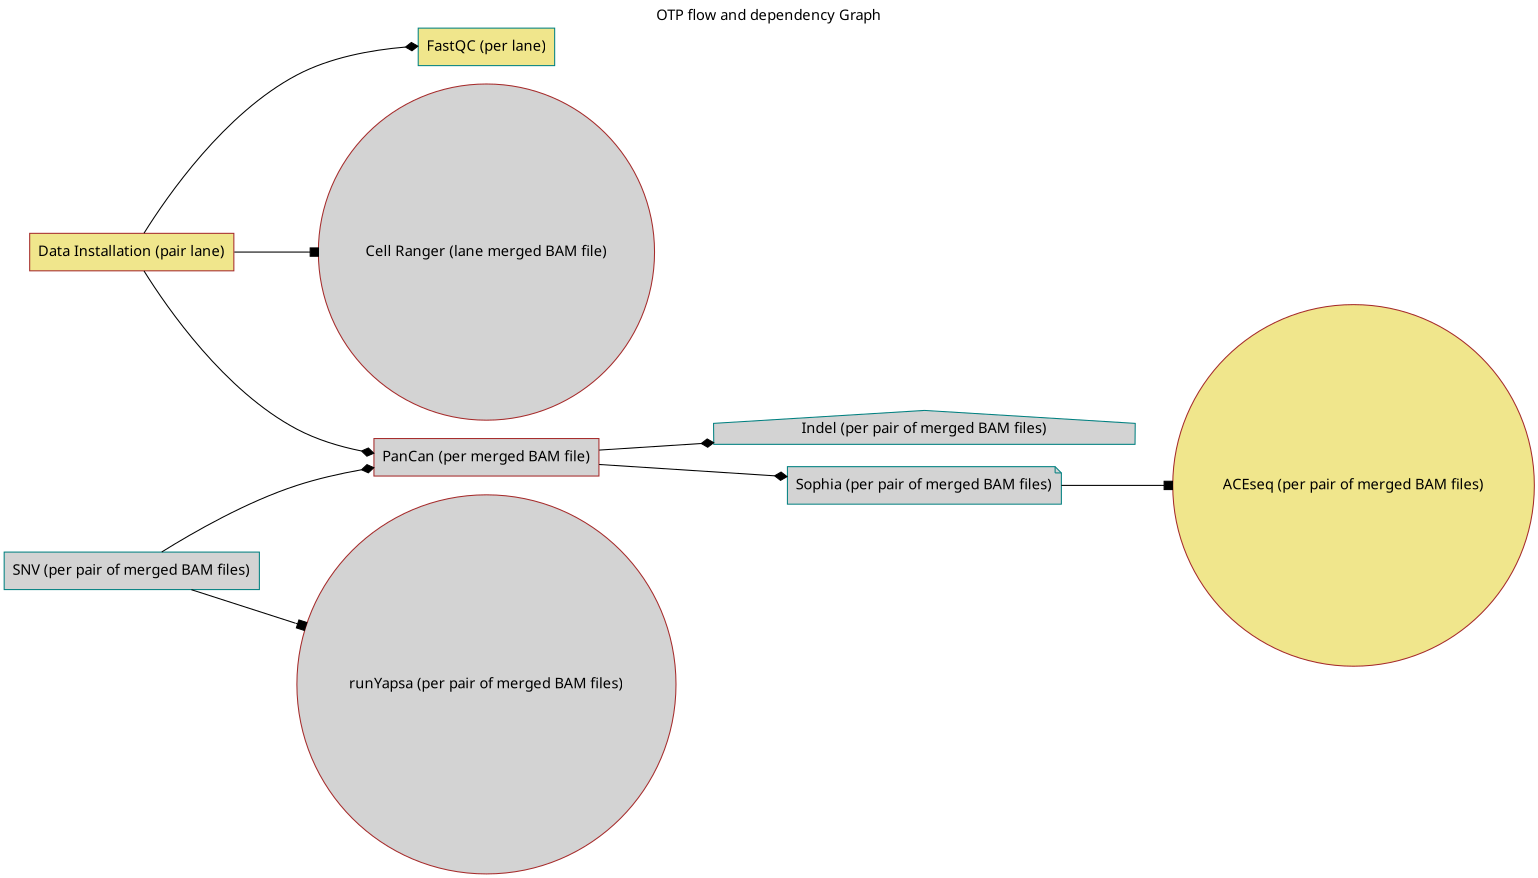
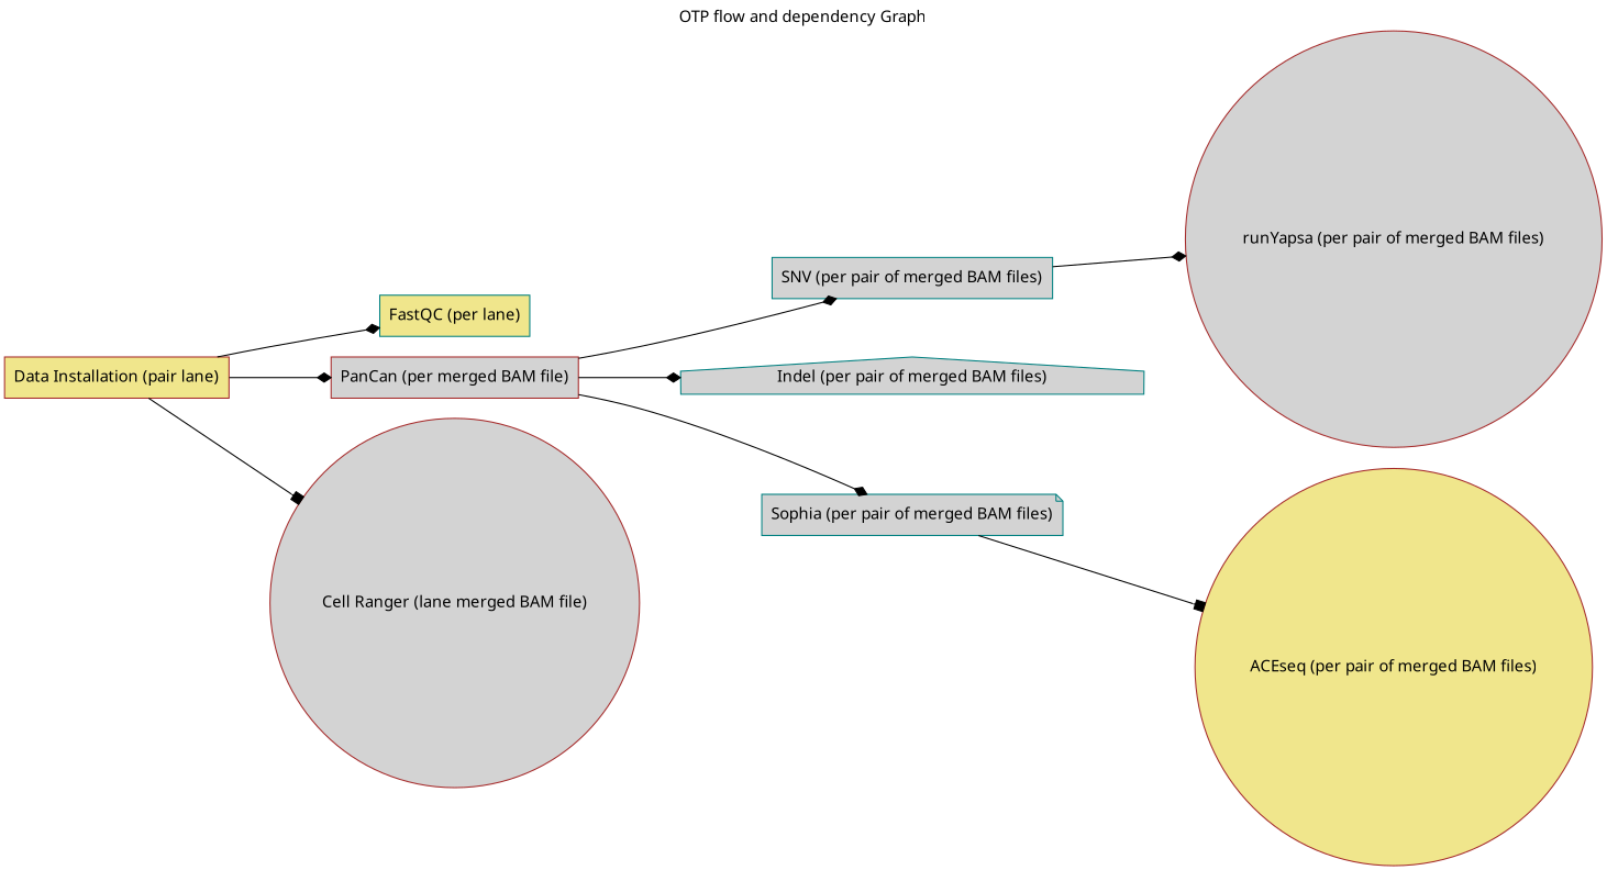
  digraph {
    fontname="Noto Sans"
    label="OTP flow and dependency Graph"
    labelloc=t
    rankdir=LR
    node [color=brown fillcolor=lightgrey fontname="Noto Sans" shape=box style=filled]
    edge [arrowhead=diamond fontname="Noto Sans"]
    n1 [fillcolor=khaki label="Data Installation (pair lane)"]
    n2 [color=teal fillcolor=khaki label="FastQC (per lane)"]
    n3 [label="PanCan (per merged BAM file)"]
    n4 [label="Cell Ranger (lane merged BAM file)" shape=circle]
    n5 [color=teal label="SNV (per pair of merged BAM files)"]
    n6 [color=teal label="Indel (per pair of merged BAM files)" shape=house]
    n7 [color=teal label="Sophia (per pair of merged BAM files)" shape=note]
    n8 [label="runYapsa (per pair of merged BAM files)" shape=circle]
    n9 [fillcolor=khaki label="ACEseq (per pair of merged BAM files)" shape=circle]
    n1 -> n2
    n1 -> n3
    n1 -> n4 [arrowhead=box]
-   n5 -> n3
+   n3 -> n5
    n3 -> n6
    n3 -> n7
-   n5 -> n8 [arrowhead=box]
+   n5 -> n8
    n7 -> n9 [arrowhead=box]
  }
